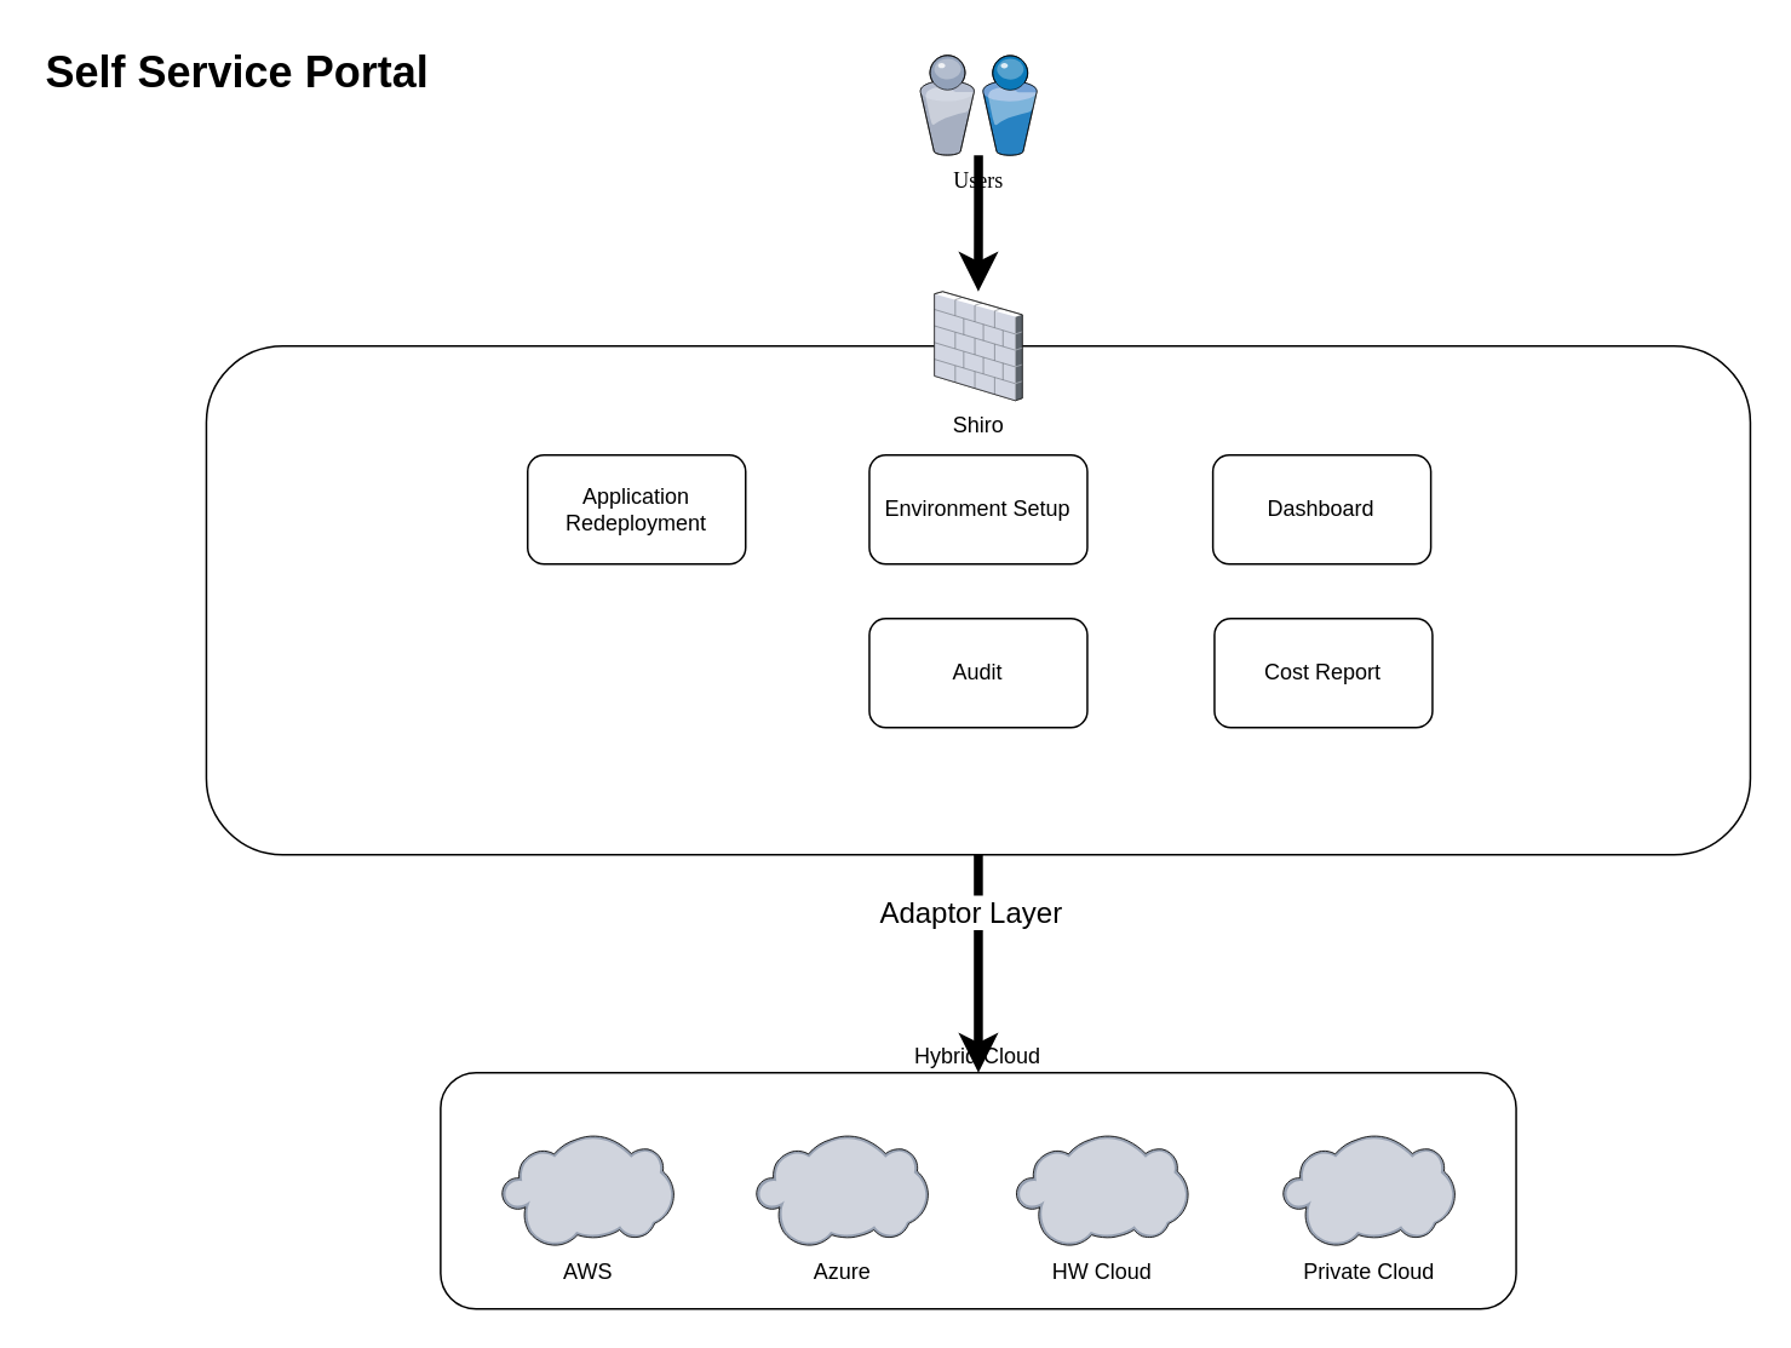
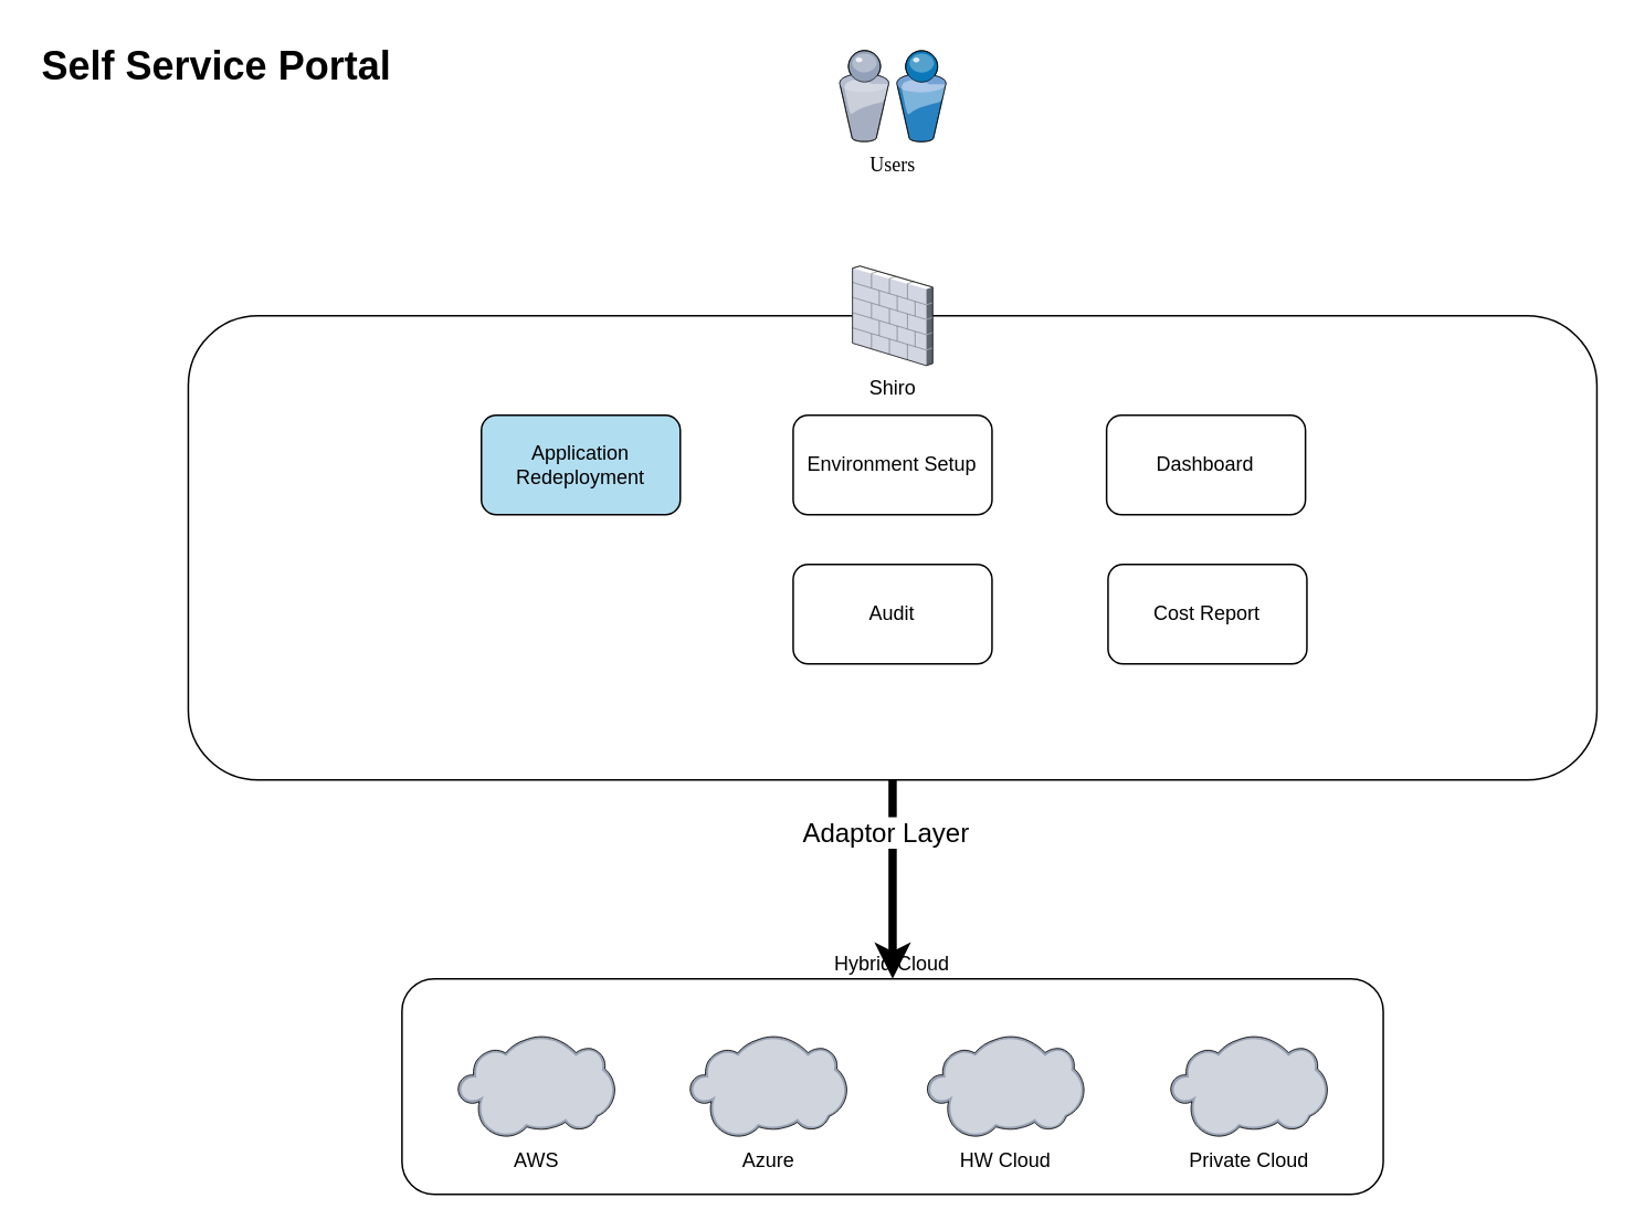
  <mxCell id="0" />
  <mxCell id="1" parent="0" />
- <mxCell id="2" style="edgeStyle=orthogonalEdgeStyle;rounded=1;orthogonalLoop=1;jettySize=auto;html=1;strokeWidth=5;" edge="1" parent="1" source="3" target="8"><mxGeometry relative="1" as="geometry" /></mxCell>
  <mxCell id="3" value="Users" style="verticalLabelPosition=bottom;aspect=fixed;html=1;verticalAlign=top;strokeColor=none;shape=mxgraph.citrix.users;rounded=0;shadow=0;comic=0;fontFamily=Verdana;" vertex="1" parent="1"><mxGeometry x="505.88" y="30" width="64.5" height="55" as="geometry" /></mxCell>
  <mxCell id="4" value="&lt;h1&gt;Self Service Portal&lt;br&gt;&lt;/h1&gt;&lt;p&gt;&lt;br&gt;&lt;/p&gt;" style="text;html=1;strokeColor=none;fillColor=none;spacing=5;spacingTop=-20;whiteSpace=wrap;overflow=hidden;rounded=0;" vertex="1" parent="1"><mxGeometry width="270" height="120" as="geometry" x="20" y="20" /></mxCell>
  <mxCell id="5" style="edgeStyle=orthogonalEdgeStyle;rounded=1;orthogonalLoop=1;jettySize=auto;html=1;exitX=0.5;exitY=1;exitDx=0;exitDy=0;entryX=0.5;entryY=0;entryDx=0;entryDy=0;strokeWidth=5;" edge="1" parent="1" source="7" target="14"><mxGeometry relative="1" as="geometry" /></mxCell>
  <mxCell id="6" value="&lt;span style=&quot;background-color: rgb(255 , 255 , 255)&quot;&gt;&lt;font style=&quot;font-size: 16px&quot;&gt;Adaptor Layer&lt;/font&gt;&lt;/span&gt;" style="edgeLabel;html=1;align=center;verticalAlign=middle;resizable=0;points=[];labelBorderColor=none;" vertex="1" connectable="0" parent="5"><mxGeometry x="-0.476" y="-5" relative="1" as="geometry"><mxPoint as="offset" /></mxGeometry></mxCell>
  <mxCell id="7" value="" style="rounded=1;whiteSpace=wrap;html=1;" vertex="1" parent="1"><mxGeometry x="113.13" y="190" width="850" height="280" as="geometry" /></mxCell>
  <mxCell id="8" value="Shiro" style="verticalLabelPosition=bottom;aspect=fixed;html=1;verticalAlign=top;align=center;outlineConnect=0;shape=mxgraph.citrix.firewall;" vertex="1" parent="1"><mxGeometry x="513.94" y="160" width="48.39" height="60" as="geometry" /></mxCell>
  <mxCell id="9" value="Environment Setup" style="rounded=1;whiteSpace=wrap;html=1;" vertex="1" parent="1"><mxGeometry x="478.13" y="250" width="120" height="60" as="geometry" /></mxCell>
- <mxCell id="10" value="Application Redeployment" style="rounded=1;whiteSpace=wrap;html=1;" vertex="1" parent="1"><mxGeometry x="290" y="250" width="120" height="60" as="geometry" /></mxCell>
+ <mxCell id="10" value="Application Redeployment" style="rounded=1;whiteSpace=wrap;html=1;fillColor=#b1ddf0;" vertex="1" parent="1"><mxGeometry x="290" y="250" width="120" height="60" as="geometry" /></mxCell>
  <mxCell id="11" value="Cost Report" style="rounded=1;whiteSpace=wrap;html=1;" vertex="1" parent="1"><mxGeometry x="668.13" y="340" width="120" height="60" as="geometry" /></mxCell>
  <mxCell id="12" value="Dashboard" style="rounded=1;whiteSpace=wrap;html=1;" vertex="1" parent="1"><mxGeometry x="667.25" y="250" width="120" height="60" as="geometry" /></mxCell>
  <mxCell id="13" value="Audit" style="rounded=1;whiteSpace=wrap;html=1;" vertex="1" parent="1"><mxGeometry x="478.13" y="340" width="120" height="60" as="geometry" /></mxCell>
  <mxCell id="14" value="Hybrid Cloud" style="rounded=1;whiteSpace=wrap;html=1;labelPosition=center;verticalLabelPosition=top;align=center;verticalAlign=bottom;" vertex="1" parent="1"><mxGeometry x="242.08" y="590" width="592.12" height="130" as="geometry" /></mxCell>
  <mxCell id="15" value="AWS" style="verticalLabelPosition=bottom;aspect=fixed;html=1;verticalAlign=top;strokeColor=none;align=center;outlineConnect=0;shape=mxgraph.citrix.cloud;" vertex="1" parent="1"><mxGeometry x="275.64" y="624" width="95" height="62" as="geometry" /></mxCell>
  <mxCell id="16" value="Azure" style="verticalLabelPosition=bottom;aspect=fixed;html=1;verticalAlign=top;strokeColor=none;align=center;outlineConnect=0;shape=mxgraph.citrix.cloud;" vertex="1" parent="1"><mxGeometry x="415.64" y="624" width="95" height="62" as="geometry" /></mxCell>
  <mxCell id="17" value="HW Cloud" style="verticalLabelPosition=bottom;aspect=fixed;html=1;verticalAlign=top;strokeColor=#10739e;align=center;outlineConnect=0;shape=mxgraph.citrix.cloud;fillColor=#b1ddf0;" vertex="1" parent="1"><mxGeometry x="558.77" y="624" width="95" height="62" as="geometry" /></mxCell>
  <mxCell id="18" value="Private Cloud" style="verticalLabelPosition=bottom;aspect=fixed;html=1;verticalAlign=top;strokeColor=#d79b00;align=center;outlineConnect=0;shape=mxgraph.citrix.cloud;gradientColor=#ffa500;fillColor=#ffcd28;" vertex="1" parent="1"><mxGeometry x="705.64" y="624" width="95" height="62" as="geometry" /></mxCell>
